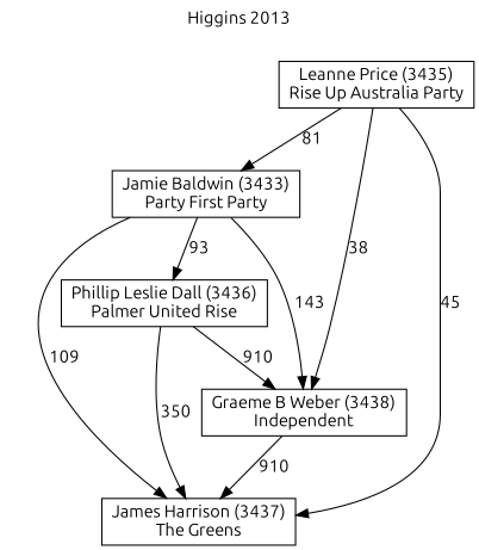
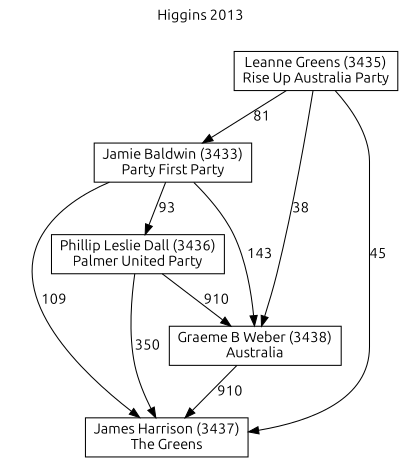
  digraph {
    fontname=Ubuntu
    label="Higgins 2013"
    labelloc=t
    mclimit=10
    node [fontname=Ubuntu shape=box]
    edge [fontname=Ubuntu]
-   n1 [label="Graeme B Weber (3438)\nIndependent"]
+   n1 [label="Graeme B Weber (3438)\nAustralia"]
    n2 [label="James Harrison (3437)\nThe Greens"]
    n3 [label="Jamie Baldwin (3433)\nParty First Party"]
-   n4 [label="Phillip Leslie Dall (3436)\nPalmer United Rise"]
-   n5 [label="Leanne Price (3435)\nRise Up Australia Party"]
+   n4 [label="Phillip Leslie Dall (3436)\nPalmer United Party"]
+   n5 [label="Leanne Greens (3435)\nRise Up Australia Party"]
    n1 -> n2 [label=910]
    n3 -> n1 [label=143]
    n3 -> n2 [label=109]
    n3 -> n4 [label=93]
    n4 -> n1 [label=910]
    n4 -> n2 [label=350]
    n5 -> n1 [label=38]
    n5 -> n2 [label=45]
    n5 -> n3 [label=81]
  }
